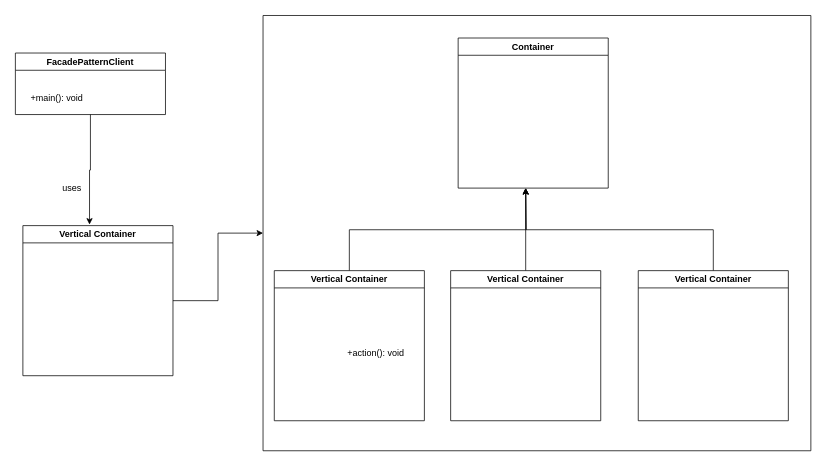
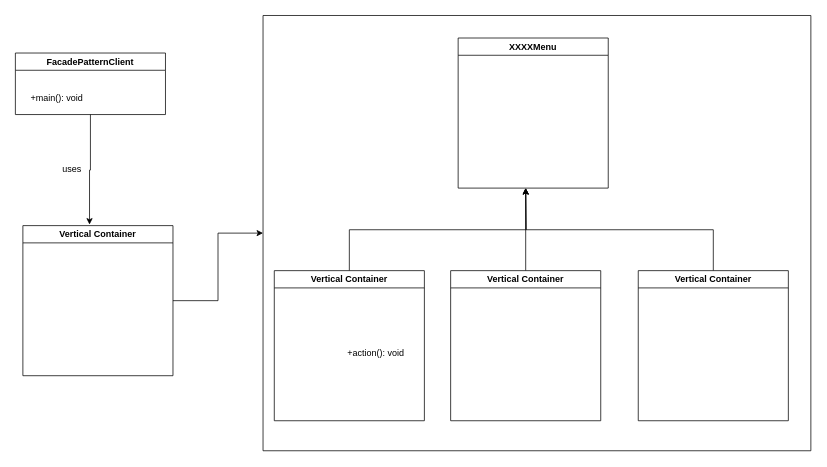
  <mxCell id="0" />
  <mxCell id="1" parent="0" />
  <mxCell id="2" style="edgeStyle=orthogonalEdgeStyle;rounded=0;orthogonalLoop=1;jettySize=auto;html=1;exitX=0.5;exitY=1;exitDx=0;exitDy=0;entryX=0.444;entryY=-0.007;entryDx=0;entryDy=0;entryPerimeter=0;" edge="1" parent="1" source="3" target="6"><mxGeometry relative="1" as="geometry" /></mxCell>
  <mxCell id="3" value="FacadePatternClient" style="swimlane;whiteSpace=wrap;html=1;" vertex="1" parent="1"><mxGeometry x="20" y="70" width="200" height="82" as="geometry" /></mxCell>
  <mxCell id="4" value="+main(): void" style="text;html=1;align=center;verticalAlign=middle;resizable=0;points=[];autosize=1;strokeColor=none;fillColor=none;" vertex="1" parent="3"><mxGeometry x="10" y="46" width="90" height="30" as="geometry" /></mxCell>
  <mxCell id="5" style="edgeStyle=orthogonalEdgeStyle;rounded=0;orthogonalLoop=1;jettySize=auto;html=1;exitX=1;exitY=0.5;exitDx=0;exitDy=0;" edge="1" parent="1" source="6" target="15"><mxGeometry relative="1" as="geometry" /></mxCell>
  <mxCell id="6" value="Vertical Container" style="swimlane;whiteSpace=wrap;html=1;" vertex="1" parent="1"><mxGeometry x="30" y="300" width="200" height="200" as="geometry" /></mxCell>
- <mxCell id="7" value="Container" style="swimlane;whiteSpace=wrap;html=1;" vertex="1" parent="1"><mxGeometry x="610" y="50" width="200" height="200" as="geometry" /></mxCell>
+ <mxCell id="7" value="XXXXMenu" style="swimlane;whiteSpace=wrap;html=1;" vertex="1" parent="1"><mxGeometry x="610" y="50" width="200" height="200" as="geometry" /></mxCell>
  <mxCell id="8" style="edgeStyle=orthogonalEdgeStyle;rounded=0;orthogonalLoop=1;jettySize=auto;html=1;exitX=0.5;exitY=0;exitDx=0;exitDy=0;" edge="1" parent="1" source="9"><mxGeometry relative="1" as="geometry"><mxPoint x="700" y="250" as="targetPoint" /></mxGeometry></mxCell>
  <mxCell id="9" value="Vertical Container" style="swimlane;whiteSpace=wrap;html=1;" vertex="1" parent="1"><mxGeometry x="850" y="360" width="200" height="200" as="geometry" /></mxCell>
  <mxCell id="10" style="edgeStyle=orthogonalEdgeStyle;rounded=0;orthogonalLoop=1;jettySize=auto;html=1;exitX=0.5;exitY=0;exitDx=0;exitDy=0;" edge="1" parent="1" source="11"><mxGeometry relative="1" as="geometry"><mxPoint x="700" y="250" as="targetPoint" /></mxGeometry></mxCell>
  <mxCell id="11" value="Vertical Container" style="swimlane;whiteSpace=wrap;html=1;" vertex="1" parent="1"><mxGeometry x="600" y="360" width="200" height="200" as="geometry" /></mxCell>
  <mxCell id="12" style="edgeStyle=orthogonalEdgeStyle;rounded=0;orthogonalLoop=1;jettySize=auto;html=1;exitX=0.5;exitY=0;exitDx=0;exitDy=0;" edge="1" parent="1" source="13"><mxGeometry relative="1" as="geometry"><mxPoint x="700" y="250" as="targetPoint" /></mxGeometry></mxCell>
  <mxCell id="13" value="Vertical Container" style="swimlane;whiteSpace=wrap;html=1;" vertex="1" parent="1"><mxGeometry x="365" y="360" width="200" height="200" as="geometry" /></mxCell>
  <mxCell id="14" value="+action(): void" style="text;html=1;align=center;verticalAlign=middle;resizable=0;points=[];autosize=1;strokeColor=none;fillColor=none;" vertex="1" parent="13"><mxGeometry x="85" y="95" width="100" height="30" as="geometry" /></mxCell>
  <mxCell id="15" value="" style="swimlane;startSize=0;" vertex="1" parent="1"><mxGeometry x="350" y="20" width="730" height="580" as="geometry" /></mxCell>
- <mxCell id="16" value="uses" style="text;html=1;align=center;verticalAlign=middle;resizable=0;points=[];autosize=1;strokeColor=none;fillColor=none;" vertex="1" parent="1"><mxGeometry x="70" y="235" width="50" height="30" as="geometry" /></mxCell>
+ <mxCell id="16" value="uses" style="text;html=1;align=center;verticalAlign=middle;resizable=0;points=[];autosize=1;strokeColor=none;fillColor=none;" vertex="1" parent="1"><mxGeometry x="70" y="210" width="50" height="30" as="geometry" /></mxCell>
